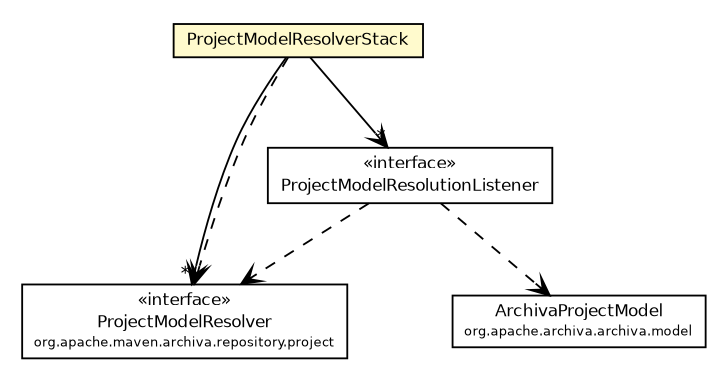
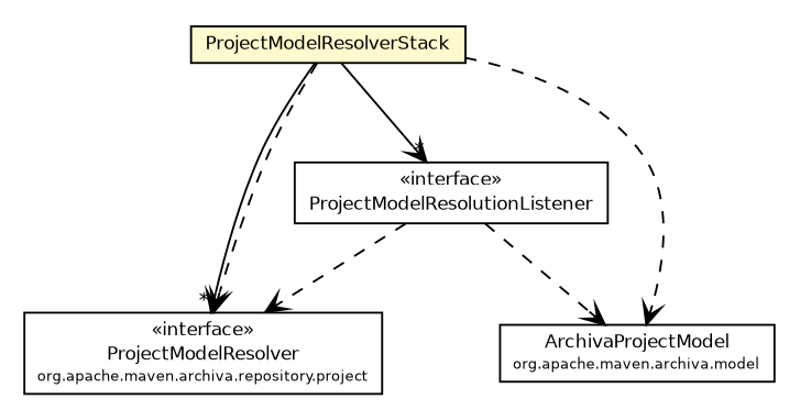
  digraph {
    node [fontcolor=black fontname=Helvetica fontsize=9.0 shape=plaintext]
    edge [arrowhead=open color=black fontcolor=black fontname=Helvetica fontsize=10.0 headport=p labelfontname=Helvetica labelfontsize=10 tailport=p style=dashed]
    n1 [label=<<table border="0" cellborder="1" cellspacing="0" cellpadding="2" port="p" bgcolor="lemonChiffon" href="./ProjectModelResolverStack.html"> 		<tr><td><table border="0" cellspacing="0" cellpadding="1"> 			<tr><td> ProjectModelResolverStack </td></tr> 		</table></td></tr> 		</table>>]
    n2 [label=<<table border="0" cellborder="1" cellspacing="0" cellpadding="2" port="p" href="../ProjectModelResolver.html"> 		<tr><td><table border="0" cellspacing="0" cellpadding="1"> 			<tr><td> &laquo;interface&raquo; </td></tr> 			<tr><td> ProjectModelResolver </td></tr> 			<tr><td><font point-size="7.0"> org.apache.maven.archiva.repository.project </font></td></tr> 		</table></td></tr> 		</table>>]
-   n3 [label=<<table border="0" cellborder="1" cellspacing="0" cellpadding="2" port="p" href="http://java.sun.com/j2se/1.4.2/docs/api/org/apache/maven/archiva/model/ArchivaProjectModel.html"> 		<tr><td><table border="0" cellspacing="0" cellpadding="1"> 			<tr><td> ArchivaProjectModel </td></tr> 			<tr><td><font point-size="7.0"> org.apache.archiva.archiva.model </font></td></tr> 		</table></td></tr> 		</table>>]
+   n3 [label=<<table border="0" cellborder="1" cellspacing="0" cellpadding="2" port="p" href="http://java.sun.com/j2se/1.4.2/docs/api/org/apache/maven/archiva/model/ArchivaProjectModel.html"> 		<tr><td><table border="0" cellspacing="0" cellpadding="1"> 			<tr><td> ArchivaProjectModel </td></tr> 			<tr><td><font point-size="7.0"> org.apache.maven.archiva.model </font></td></tr> 		</table></td></tr> 		</table>>]
    n4 [label=<<table border="0" cellborder="1" cellspacing="0" cellpadding="2" port="p" href="./ProjectModelResolutionListener.html"> 		<tr><td><table border="0" cellspacing="0" cellpadding="1"> 			<tr><td> &laquo;interface&raquo; </td></tr> 			<tr><td> ProjectModelResolutionListener </td></tr> 		</table></td></tr> 		</table>>]
    n1 -> n2 [headlabel="*" style=""]
    n1 -> n2
+   n1 -> n3
    n1 -> n4 [headlabel="*" style=""]
    n4 -> n2
    n4 -> n3
  }
